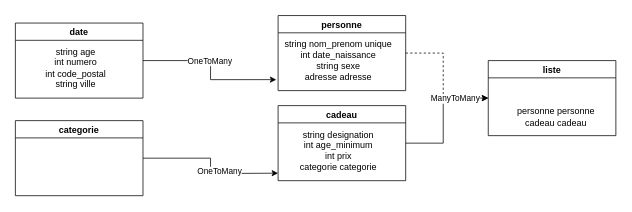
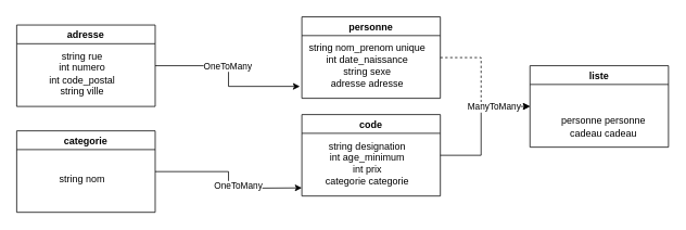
  <mxCell id="0" />
  <mxCell id="1" parent="0" />
  <mxCell id="2" style="edgeStyle=orthogonalEdgeStyle;rounded=0;orthogonalLoop=1;jettySize=auto;html=1;exitX=1;exitY=0.5;exitDx=0;exitDy=0;entryX=0;entryY=0.5;entryDx=0;entryDy=0;dashed=1;" edge="1" parent="1" source="3" target="17"><mxGeometry relative="1" as="geometry"><Array as="points"><mxPoint x="590" y="70" /><mxPoint x="590" y="130" /></Array></mxGeometry></mxCell>
  <mxCell id="3" value="personne" style="swimlane;" vertex="1" parent="1"><mxGeometry x="370" width="170" height="100" as="geometry" y="20" /></mxCell>
  <mxCell id="4" value="&lt;div&gt;string nom_prenom unique&lt;/div&gt;&lt;div&gt;int date_naissance&lt;/div&gt;&lt;div&gt;string sexe&lt;/div&gt;&lt;div&gt;adresse adresse&lt;/div&gt;" style="text;html=1;align=center;verticalAlign=middle;resizable=0;points=[];autosize=1;" vertex="1" parent="3"><mxGeometry y="30" width="160" height="60" as="geometry" /></mxCell>
  <mxCell id="5" style="edgeStyle=orthogonalEdgeStyle;rounded=0;orthogonalLoop=1;jettySize=auto;html=1;exitX=1;exitY=0.5;exitDx=0;exitDy=0;entryX=-0.015;entryY=0.923;entryDx=0;entryDy=0;entryPerimeter=0;" edge="1" parent="1" source="7" target="4"><mxGeometry relative="1" as="geometry" /></mxCell>
  <mxCell id="6" value="OneToMany" style="edgeLabel;html=1;align=center;verticalAlign=middle;resizable=0;points=[];" vertex="1" connectable="0" parent="5"><mxGeometry x="-0.131" relative="1" as="geometry"><mxPoint as="offset" /></mxGeometry></mxCell>
- <mxCell id="7" value="date" style="swimlane;" vertex="1" parent="1"><mxGeometry y="30" width="170" height="100" as="geometry" x="20" /></mxCell>
- <mxCell id="8" value="&lt;div&gt;string age&lt;/div&gt;&lt;div&gt;int numero&lt;/div&gt;&lt;div&gt;int code_postal&lt;/div&gt;&lt;div&gt;string ville&lt;/div&gt;" style="text;html=1;align=center;verticalAlign=middle;resizable=0;points=[];autosize=1;" vertex="1" parent="7"><mxGeometry x="30" y="30" width="100" height="60" as="geometry" /></mxCell>
+ <mxCell id="7" value="adresse" style="swimlane;" vertex="1" parent="1"><mxGeometry y="30" width="170" height="100" as="geometry" x="20" /></mxCell>
+ <mxCell id="8" value="&lt;div&gt;string rue&lt;/div&gt;&lt;div&gt;int numero&lt;/div&gt;&lt;div&gt;int code_postal&lt;/div&gt;&lt;div&gt;string ville&lt;/div&gt;" style="text;html=1;align=center;verticalAlign=middle;resizable=0;points=[];autosize=1;" vertex="1" parent="7"><mxGeometry x="30" y="30" width="100" height="60" as="geometry" /></mxCell>
  <mxCell id="9" style="edgeStyle=orthogonalEdgeStyle;rounded=0;orthogonalLoop=1;jettySize=auto;html=1;exitX=1;exitY=0.5;exitDx=0;exitDy=0;" edge="1" parent="1" source="11"><mxGeometry relative="1" as="geometry"><mxPoint x="650" y="130" as="targetPoint" /><Array as="points"><mxPoint x="590" y="190" /><mxPoint x="590" y="130" /></Array></mxGeometry></mxCell>
  <mxCell id="10" value="ManyToMany" style="edgeLabel;html=1;align=center;verticalAlign=middle;resizable=0;points=[];" vertex="1" connectable="0" parent="9"><mxGeometry x="0.473" relative="1" as="geometry"><mxPoint as="offset" /></mxGeometry></mxCell>
- <mxCell id="11" value="cadeau" style="swimlane;" vertex="1" parent="1"><mxGeometry x="370" y="140" width="170" height="100" as="geometry" /></mxCell>
+ <mxCell id="11" value="code" style="swimlane;" vertex="1" parent="1"><mxGeometry x="370" y="140" width="170" height="100" as="geometry" /></mxCell>
  <mxCell id="12" value="&lt;div&gt;string designation&lt;/div&gt;&lt;div&gt;int age_minimum&lt;/div&gt;&lt;div&gt;int prix&lt;/div&gt;&lt;div&gt;categorie categorie&lt;/div&gt;" style="text;html=1;align=center;verticalAlign=middle;resizable=0;points=[];autosize=1;" vertex="1" parent="11"><mxGeometry x="20" y="30" width="120" height="60" as="geometry" /></mxCell>
  <mxCell id="13" style="edgeStyle=orthogonalEdgeStyle;rounded=0;orthogonalLoop=1;jettySize=auto;html=1;exitX=1;exitY=0.5;exitDx=0;exitDy=0;" edge="1" parent="1" source="15"><mxGeometry relative="1" as="geometry"><mxPoint x="370" y="230" as="targetPoint" /></mxGeometry></mxCell>
  <mxCell id="14" value="OneToMany" style="edgeLabel;html=1;align=center;verticalAlign=middle;resizable=0;points=[];" vertex="1" connectable="0" parent="13"><mxGeometry x="0.212" y="3" relative="1" as="geometry"><mxPoint as="offset" /></mxGeometry></mxCell>
  <mxCell id="15" value="categorie" style="swimlane;" vertex="1" parent="1"><mxGeometry y="160" width="170" height="100" as="geometry" x="20" /></mxCell>
+ <mxCell id="16" value="string nom" style="text;html=1;align=center;verticalAlign=middle;resizable=0;points=[];autosize=1;" vertex="1" parent="15"><mxGeometry x="45" y="50" width="70" height="20" as="geometry" /></mxCell>
  <mxCell id="17" value="liste" style="swimlane;" vertex="1" parent="1"><mxGeometry x="650" y="80" width="170" height="100" as="geometry" /></mxCell>
  <mxCell id="18" value="&lt;div&gt;personne personne&lt;/div&gt;&lt;div&gt;cadeau cadeau&lt;/div&gt;" style="text;html=1;align=center;verticalAlign=middle;resizable=0;points=[];autosize=1;" vertex="1" parent="17"><mxGeometry x="30" y="60" width="120" height="30" as="geometry" /></mxCell>
